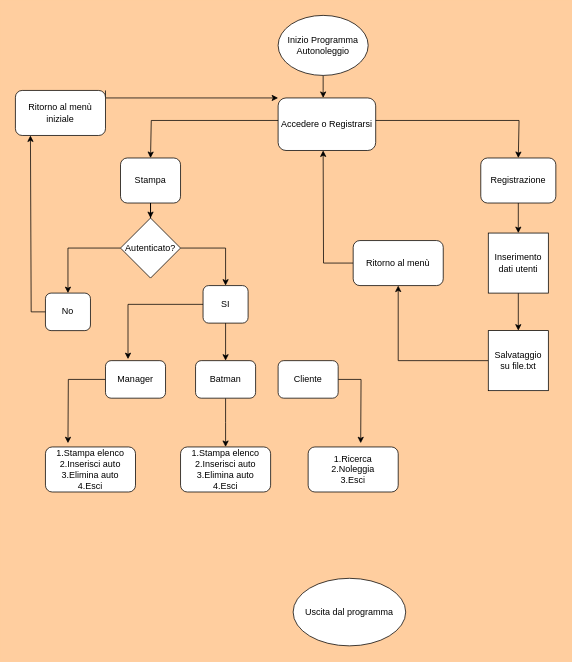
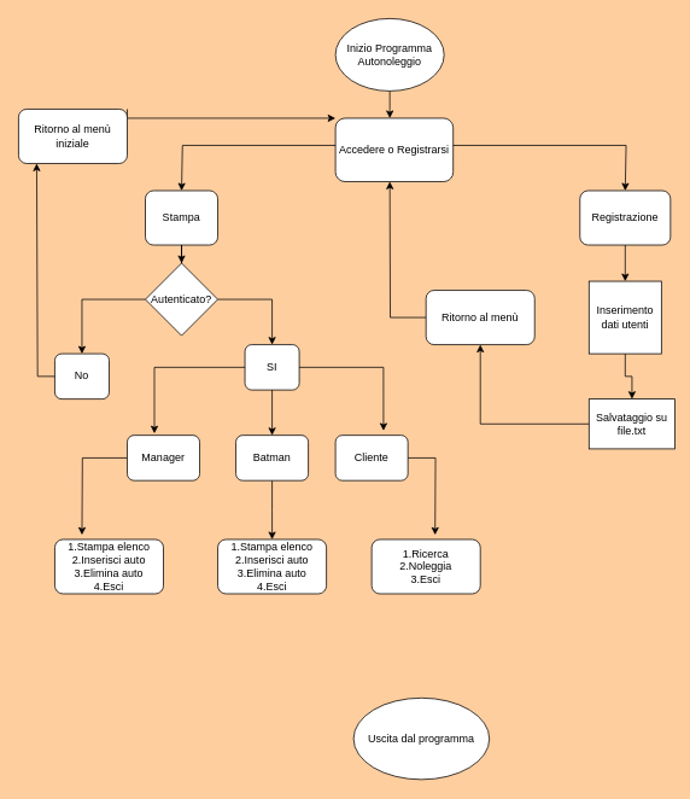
  <mxCell id="0" />
  <mxCell id="1" parent="0" />
  <mxCell id="2" value="" style="edgeStyle=orthogonalEdgeStyle;rounded=0;orthogonalLoop=1;jettySize=auto;html=1;" edge="1" parent="1" source="3"><mxGeometry relative="1" as="geometry"><mxPoint x="430" y="130" as="targetPoint" /></mxGeometry></mxCell>
  <mxCell id="3" value="Inizio Programma&lt;div&gt;Autonoleggio&lt;/div&gt;" style="ellipse;whiteSpace=wrap;html=1;" vertex="1" parent="1"><mxGeometry x="370" y="20" width="120" height="80" as="geometry" /></mxCell>
  <mxCell id="4" style="edgeStyle=orthogonalEdgeStyle;rounded=0;orthogonalLoop=1;jettySize=auto;html=1;exitX=0;exitY=0.5;exitDx=0;exitDy=0;" edge="1" parent="1"><mxGeometry relative="1" as="geometry"><mxPoint x="200" y="210" as="targetPoint" /><mxPoint x="480" y="160" as="sourcePoint" /><Array as="points"><mxPoint x="201" y="160" /></Array></mxGeometry></mxCell>
  <mxCell id="5" style="edgeStyle=orthogonalEdgeStyle;rounded=0;orthogonalLoop=1;jettySize=auto;html=1;exitX=1;exitY=0.5;exitDx=0;exitDy=0;" edge="1" parent="1"><mxGeometry relative="1" as="geometry"><mxPoint x="690" y="210" as="targetPoint" /><mxPoint x="400" y="160" as="sourcePoint" /><Array as="points"><mxPoint x="691" y="160" /></Array></mxGeometry></mxCell>
  <mxCell id="6" value="Accedere o Registrarsi" style="rounded=1;whiteSpace=wrap;html=1;" vertex="1" parent="1"><mxGeometry x="370" y="130" width="130" height="70" as="geometry" /></mxCell>
  <mxCell id="7" style="edgeStyle=orthogonalEdgeStyle;rounded=0;orthogonalLoop=1;jettySize=auto;html=1;" edge="1" parent="1" source="8"><mxGeometry relative="1" as="geometry"><mxPoint x="90" y="590" as="targetPoint" /></mxGeometry></mxCell>
  <mxCell id="8" value="Manager" style="rounded=1;whiteSpace=wrap;html=1;" vertex="1" parent="1"><mxGeometry x="140" y="480" width="80" height="50" as="geometry" /></mxCell>
  <mxCell id="9" style="edgeStyle=orthogonalEdgeStyle;rounded=0;orthogonalLoop=1;jettySize=auto;html=1;" edge="1" parent="1" source="10"><mxGeometry relative="1" as="geometry"><mxPoint x="480" y="590" as="targetPoint" /></mxGeometry></mxCell>
  <mxCell id="10" value="Cliente" style="rounded=1;whiteSpace=wrap;html=1;" vertex="1" parent="1"><mxGeometry x="370" y="480" width="80" height="50" as="geometry" /></mxCell>
  <mxCell id="11" style="edgeStyle=orthogonalEdgeStyle;rounded=0;orthogonalLoop=1;jettySize=auto;html=1;entryX=0.5;entryY=0;entryDx=0;entryDy=0;" edge="1" parent="1" source="12"><mxGeometry relative="1" as="geometry"><mxPoint x="300" y="595" as="targetPoint" /></mxGeometry></mxCell>
  <mxCell id="12" value="Batman" style="rounded=1;whiteSpace=wrap;html=1;" vertex="1" parent="1"><mxGeometry x="260" y="480" width="80" height="50" as="geometry" /></mxCell>
  <mxCell id="13" value="" style="edgeStyle=orthogonalEdgeStyle;rounded=0;orthogonalLoop=1;jettySize=auto;html=1;" edge="1" parent="1" source="14" target="12"><mxGeometry relative="1" as="geometry" /></mxCell>
  <mxCell id="14" value="SI" style="rounded=1;whiteSpace=wrap;html=1;" vertex="1" parent="1"><mxGeometry x="270" y="380" width="60" height="50" as="geometry" /></mxCell>
  <mxCell id="15" style="edgeStyle=orthogonalEdgeStyle;rounded=0;orthogonalLoop=1;jettySize=auto;html=1;entryX=0.375;entryY=-0.04;entryDx=0;entryDy=0;entryPerimeter=0;" edge="1" parent="1" source="14" target="8"><mxGeometry relative="1" as="geometry" /></mxCell>
+ <mxCell id="16" style="edgeStyle=orthogonalEdgeStyle;rounded=0;orthogonalLoop=1;jettySize=auto;html=1;entryX=0.663;entryY=-0.1;entryDx=0;entryDy=0;entryPerimeter=0;" edge="1" parent="1" source="14" target="10"><mxGeometry relative="1" as="geometry" /></mxCell>
  <mxCell id="17" value="" style="edgeStyle=orthogonalEdgeStyle;rounded=0;orthogonalLoop=1;jettySize=auto;html=1;" edge="1" parent="1" source="18" target="23"><mxGeometry relative="1" as="geometry" /></mxCell>
  <mxCell id="18" value="Stampa" style="rounded=1;whiteSpace=wrap;html=1;" vertex="1" parent="1"><mxGeometry x="160" y="210" width="80" height="60" as="geometry" /></mxCell>
  <mxCell id="19" style="edgeStyle=orthogonalEdgeStyle;rounded=0;orthogonalLoop=1;jettySize=auto;html=1;entryX=0.5;entryY=0;entryDx=0;entryDy=0;" edge="1" parent="1" source="20" target="29"><mxGeometry relative="1" as="geometry" /></mxCell>
  <mxCell id="20" value="Registrazione" style="rounded=1;whiteSpace=wrap;html=1;" vertex="1" parent="1"><mxGeometry x="640" y="210" width="100" height="60" as="geometry" /></mxCell>
  <mxCell id="21" style="edgeStyle=orthogonalEdgeStyle;rounded=0;orthogonalLoop=1;jettySize=auto;html=1;entryX=0.5;entryY=0;entryDx=0;entryDy=0;" edge="1" parent="1" source="23" target="14"><mxGeometry relative="1" as="geometry" /></mxCell>
  <mxCell id="22" style="edgeStyle=orthogonalEdgeStyle;rounded=0;orthogonalLoop=1;jettySize=auto;html=1;entryX=0.5;entryY=0;entryDx=0;entryDy=0;" edge="1" parent="1" source="23" target="25"><mxGeometry relative="1" as="geometry" /></mxCell>
  <mxCell id="23" value="Autenticato?" style="rhombus;whiteSpace=wrap;html=1;" vertex="1" parent="1"><mxGeometry x="160" y="290" width="80" height="80" as="geometry" /></mxCell>
  <mxCell id="24" style="edgeStyle=orthogonalEdgeStyle;rounded=0;orthogonalLoop=1;jettySize=auto;html=1;" edge="1" parent="1"><mxGeometry relative="1" as="geometry"><mxPoint x="40" y="180" as="targetPoint" /><mxPoint x="70" y="415" as="sourcePoint" /><Array as="points"><mxPoint x="41" y="415" /></Array></mxGeometry></mxCell>
  <mxCell id="25" value="No" style="rounded=1;whiteSpace=wrap;html=1;" vertex="1" parent="1"><mxGeometry x="60" y="390" width="60" height="50" as="geometry" /></mxCell>
  <mxCell id="26" style="edgeStyle=orthogonalEdgeStyle;rounded=0;orthogonalLoop=1;jettySize=auto;html=1;exitX=1;exitY=0;exitDx=0;exitDy=0;entryX=0;entryY=0;entryDx=0;entryDy=0;" edge="1" parent="1" source="27" target="6"><mxGeometry relative="1" as="geometry"><Array as="points"><mxPoint x="140" y="130" /></Array></mxGeometry></mxCell>
  <mxCell id="27" value="Ritorno al menù iniziale" style="rounded=1;whiteSpace=wrap;html=1;" vertex="1" parent="1"><mxGeometry x="20" y="120" width="120" height="60" as="geometry" /></mxCell>
  <mxCell id="28" style="edgeStyle=orthogonalEdgeStyle;rounded=0;orthogonalLoop=1;jettySize=auto;html=1;entryX=0.5;entryY=0;entryDx=0;entryDy=0;" edge="1" parent="1" source="29" target="31"><mxGeometry relative="1" as="geometry" /></mxCell>
  <mxCell id="29" value="Inserimento dati utenti" style="whiteSpace=wrap;html=1;aspect=fixed;" vertex="1" parent="1"><mxGeometry x="650" y="310" width="80" height="80" as="geometry" /></mxCell>
  <mxCell id="30" style="edgeStyle=orthogonalEdgeStyle;rounded=0;orthogonalLoop=1;jettySize=auto;html=1;entryX=0.5;entryY=1;entryDx=0;entryDy=0;" edge="1" parent="1" source="31" target="33"><mxGeometry relative="1" as="geometry" /></mxCell>
- <mxCell id="31" value="Salvataggio su file.txt" style="whiteSpace=wrap;html=1;aspect=fixed;" vertex="1" parent="1"><mxGeometry x="650" y="440" width="80" height="80" as="geometry" /></mxCell>
+ <mxCell id="31" value="Salvataggio su file.txt" style="whiteSpace=wrap;html=1;aspect=fixed;" vertex="1" parent="1"><mxGeometry x="650" y="440" width="95" height="55" as="geometry" /></mxCell>
  <mxCell id="32" style="edgeStyle=orthogonalEdgeStyle;rounded=0;orthogonalLoop=1;jettySize=auto;html=1;" edge="1" parent="1" source="33"><mxGeometry relative="1" as="geometry"><mxPoint x="430" y="200" as="targetPoint" /></mxGeometry></mxCell>
  <mxCell id="33" value="Ritorno al menù" style="rounded=1;whiteSpace=wrap;html=1;" vertex="1" parent="1"><mxGeometry x="470" y="320" width="120" height="60" as="geometry" /></mxCell>
  <mxCell id="34" value="1.Stampa elenco&lt;div&gt;2.Inserisci auto&lt;/div&gt;&lt;div&gt;3.Elimina auto&lt;/div&gt;&lt;div&gt;4.Esci&lt;/div&gt;" style="rounded=1;whiteSpace=wrap;html=1;" vertex="1" parent="1"><mxGeometry x="60" y="595" width="120" height="60" as="geometry" /></mxCell>
  <mxCell id="35" value="1.Ricerca&lt;div&gt;2.Noleggia&lt;/div&gt;&lt;div&gt;3.Esci&lt;/div&gt;" style="rounded=1;whiteSpace=wrap;html=1;" vertex="1" parent="1"><mxGeometry x="410" y="595" width="120" height="60" as="geometry" /></mxCell>
  <mxCell id="36" value="1.Stampa elenco&lt;div&gt;2.Inserisci auto&lt;/div&gt;&lt;div&gt;3.Elimina auto&lt;/div&gt;&lt;div&gt;4.Esci&lt;/div&gt;" style="rounded=1;whiteSpace=wrap;html=1;" vertex="1" parent="1"><mxGeometry x="240" y="595" width="120" height="60" as="geometry" /></mxCell>
  <mxCell id="37" value="Uscita dal programma" style="ellipse;whiteSpace=wrap;html=1;" vertex="1" parent="1"><mxGeometry x="390" y="770" width="150" height="90" as="geometry" /></mxCell>
